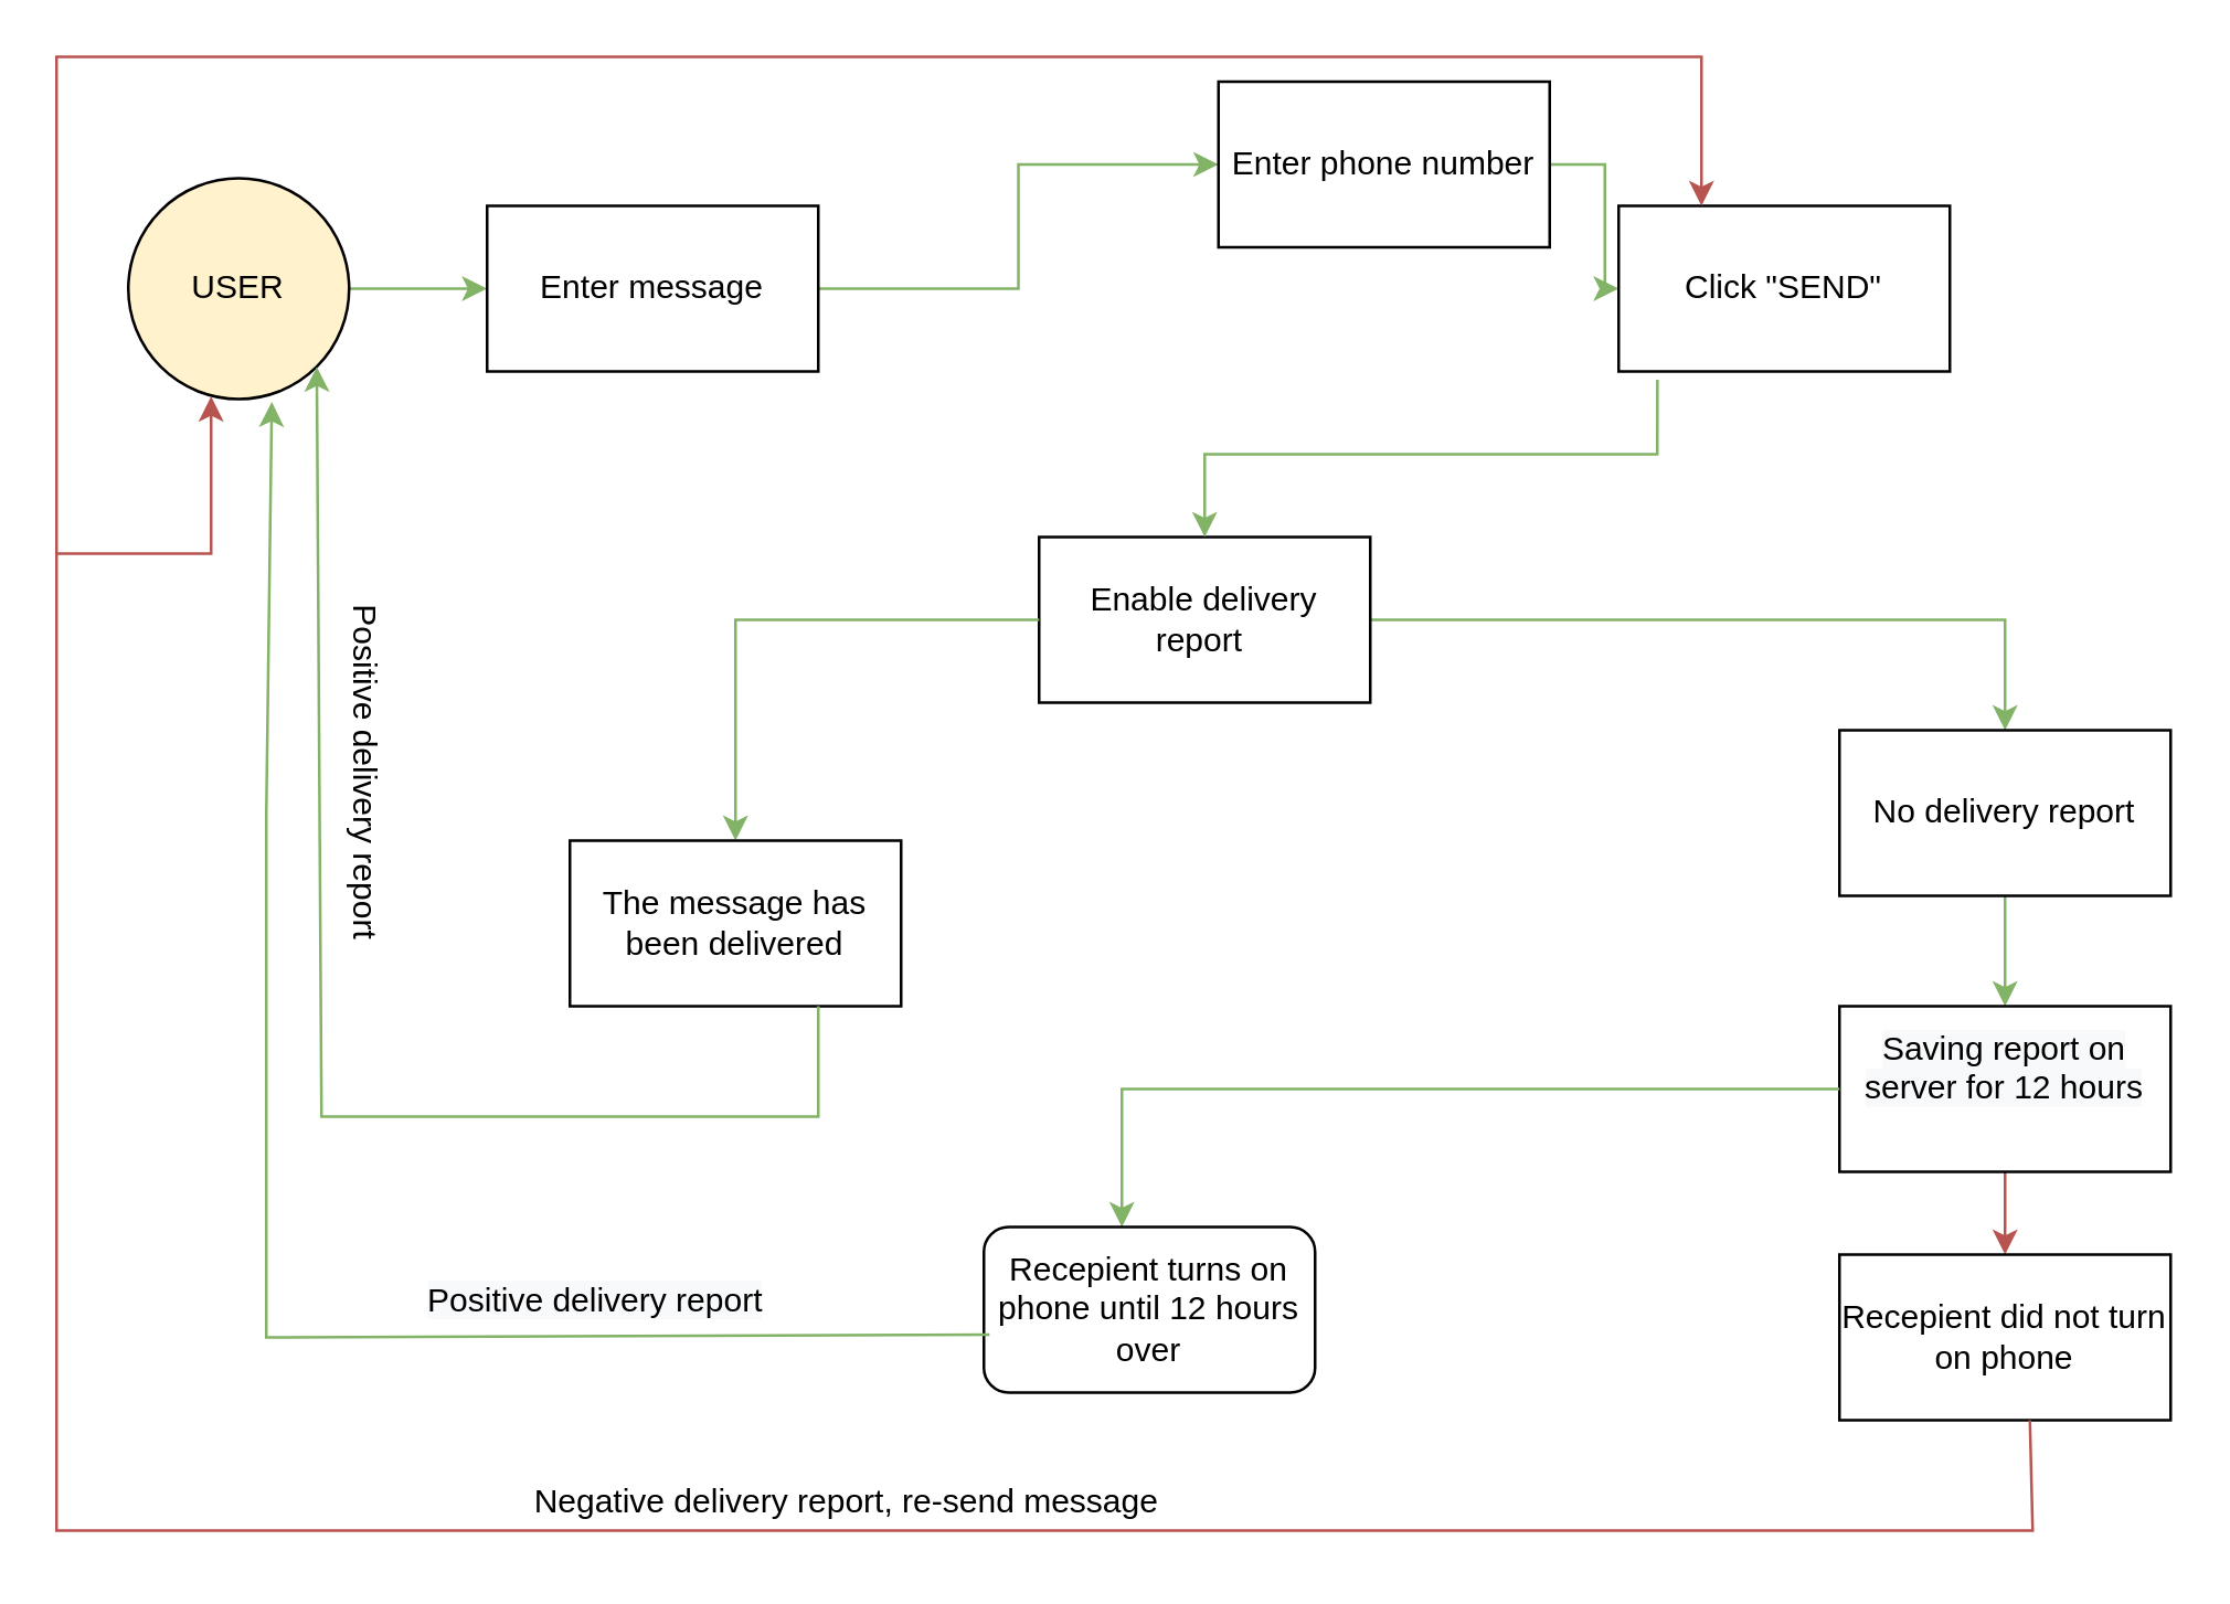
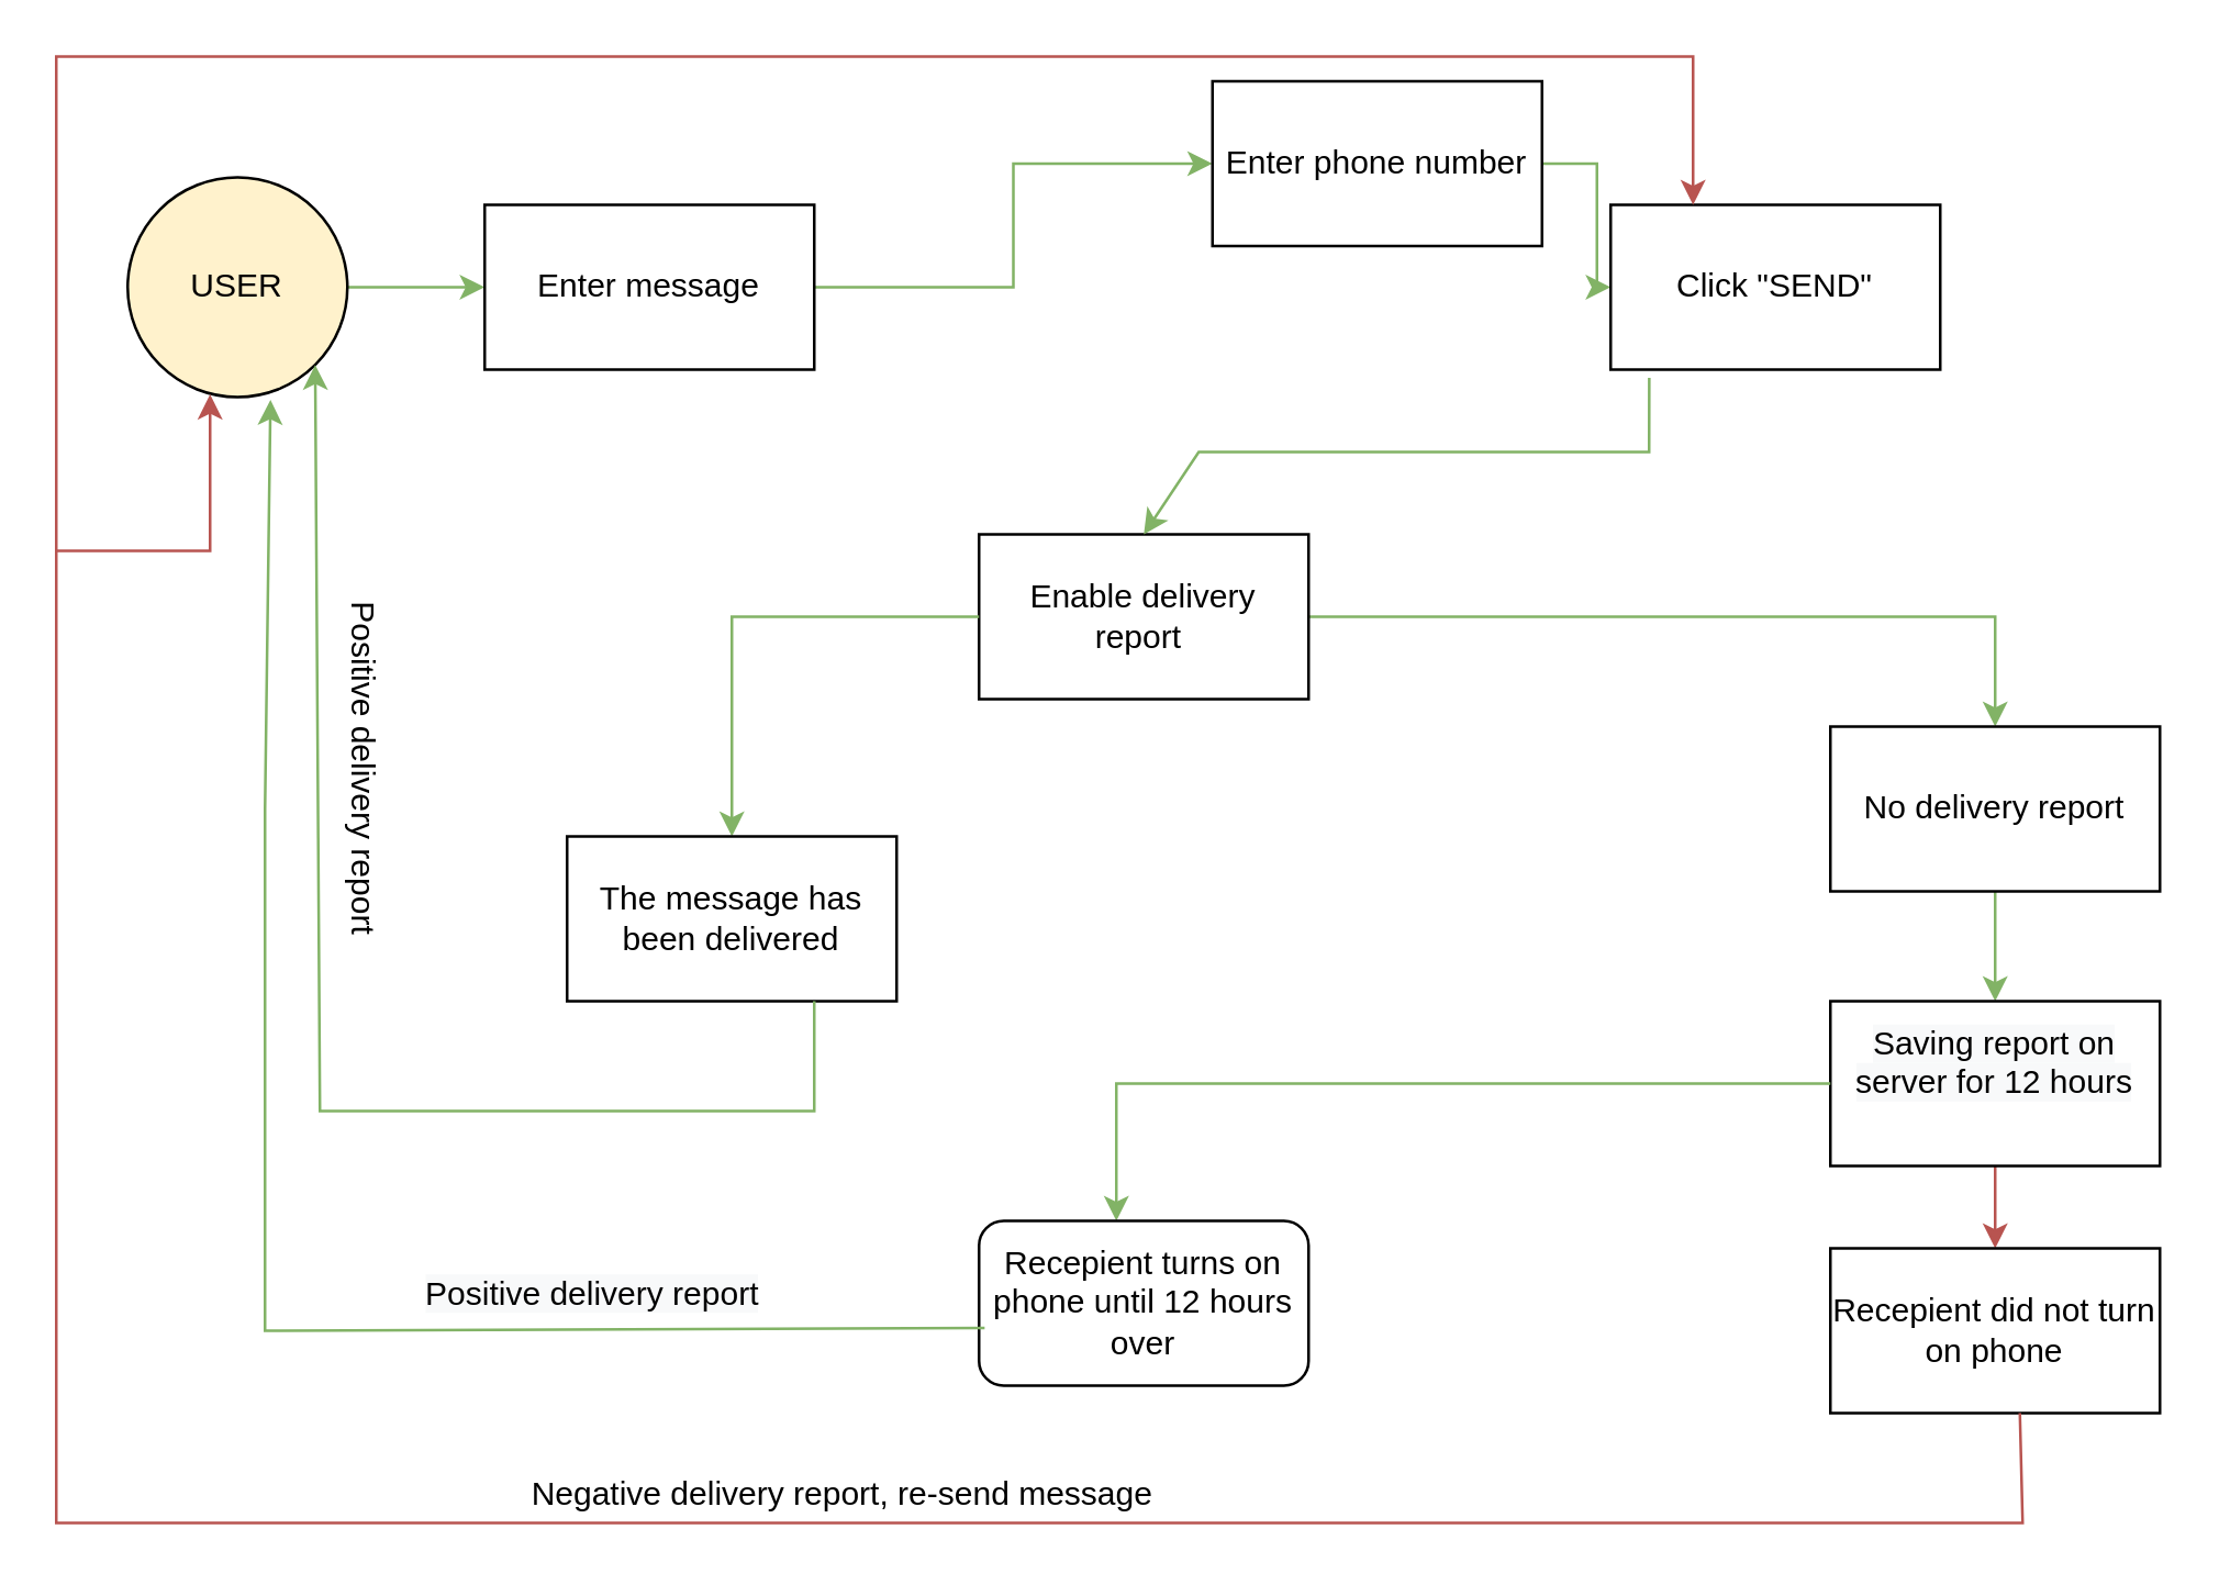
  <mxCell id="0" />
  <mxCell id="1" parent="0" />
  <mxCell id="2" value="" style="edgeStyle=orthogonalEdgeStyle;rounded=0;orthogonalLoop=1;jettySize=auto;html=1;fillColor=#d5e8d4;strokeColor=#82b366;" edge="1" parent="1" source="3" target="5"><mxGeometry relative="1" as="geometry" /></mxCell>
  <mxCell id="3" value="USER" style="ellipse;whiteSpace=wrap;html=1;aspect=fixed;fillColor=#fff2cc;" vertex="1" parent="1"><mxGeometry x="46" y="64" width="80" height="80" as="geometry" /></mxCell>
  <mxCell id="4" value="" style="edgeStyle=orthogonalEdgeStyle;rounded=0;orthogonalLoop=1;jettySize=auto;html=1;fillColor=#d5e8d4;strokeColor=#82b366;" edge="1" parent="1" source="5" target="7"><mxGeometry relative="1" as="geometry" /></mxCell>
  <mxCell id="5" value="Enter message" style="whiteSpace=wrap;html=1;" vertex="1" parent="1"><mxGeometry x="176" y="74" width="120" height="60" as="geometry" /></mxCell>
  <mxCell id="6" value="" style="edgeStyle=orthogonalEdgeStyle;rounded=0;orthogonalLoop=1;jettySize=auto;html=1;fillColor=#d5e8d4;strokeColor=#82b366;" edge="1" parent="1" source="7" target="8"><mxGeometry relative="1" as="geometry" /></mxCell>
  <mxCell id="7" value="Enter phone number" style="whiteSpace=wrap;html=1;" vertex="1" parent="1"><mxGeometry x="441" y="29" width="120" height="60" as="geometry" /></mxCell>
  <mxCell id="8" value="Click &quot;SEND&quot;" style="whiteSpace=wrap;html=1;" vertex="1" parent="1"><mxGeometry x="586" y="74" width="120" height="60" as="geometry" /></mxCell>
  <mxCell id="9" value="" style="edgeStyle=orthogonalEdgeStyle;rounded=0;orthogonalLoop=1;jettySize=auto;html=1;fillColor=#d5e8d4;strokeColor=#82b366;" edge="1" parent="1" source="10" target="14"><mxGeometry relative="1" as="geometry" /></mxCell>
- <mxCell id="10" value="&lt;span style=&quot;&quot;&gt;Enable delivery report&amp;nbsp;&lt;/span&gt;" style="rounded=0;whiteSpace=wrap;html=1;" vertex="1" parent="1"><mxGeometry x="376" y="194" width="120" height="60" as="geometry" /></mxCell>
+ <mxCell id="10" value="&lt;span style=&quot;&quot;&gt;Enable delivery report&amp;nbsp;&lt;/span&gt;" style="rounded=0;whiteSpace=wrap;html=1;" vertex="1" parent="1"><mxGeometry x="356" y="194" width="120" height="60" as="geometry" /></mxCell>
  <mxCell id="11" value="" style="endArrow=classic;html=1;rounded=0;entryX=0.5;entryY=0;entryDx=0;entryDy=0;exitX=0.117;exitY=1.05;exitDx=0;exitDy=0;exitPerimeter=0;fillColor=#d5e8d4;strokeColor=#82b366;" edge="1" parent="1" source="8" target="10"><mxGeometry width="50" height="50" relative="1" as="geometry"><mxPoint x="516" y="194" as="sourcePoint" /><mxPoint x="566" y="144" as="targetPoint" /><Array as="points"><mxPoint x="600" y="164" /><mxPoint x="436" y="164" /></Array></mxGeometry></mxCell>
  <mxCell id="12" value="" style="endArrow=classic;html=1;rounded=0;exitX=0;exitY=0.5;exitDx=0;exitDy=0;entryX=0.5;entryY=0;entryDx=0;entryDy=0;fillColor=#d5e8d4;strokeColor=#82b366;" edge="1" parent="1" source="10" target="15"><mxGeometry width="50" height="50" relative="1" as="geometry"><mxPoint x="456" y="224" as="sourcePoint" /><mxPoint x="196" y="304" as="targetPoint" /><Array as="points"><mxPoint x="266" y="224" /></Array></mxGeometry></mxCell>
  <mxCell id="13" value="" style="edgeStyle=orthogonalEdgeStyle;rounded=0;orthogonalLoop=1;jettySize=auto;html=1;fillColor=#d5e8d4;strokeColor=#82b366;" edge="1" parent="1" source="14" target="17"><mxGeometry relative="1" as="geometry" /></mxCell>
  <mxCell id="14" value="&lt;span style=&quot;&quot;&gt;No delivery report&lt;/span&gt;" style="rounded=0;whiteSpace=wrap;html=1;" vertex="1" parent="1"><mxGeometry x="666" y="264" width="120" height="60" as="geometry" /></mxCell>
  <mxCell id="15" value="The message has been delivered" style="rounded=0;whiteSpace=wrap;html=1;" vertex="1" parent="1"><mxGeometry x="206" y="304" width="120" height="60" as="geometry" /></mxCell>
  <mxCell id="16" value="" style="edgeStyle=orthogonalEdgeStyle;rounded=0;orthogonalLoop=1;jettySize=auto;html=1;fillColor=#f8cecc;strokeColor=#b85450;" edge="1" parent="1" source="17" target="20"><mxGeometry relative="1" as="geometry" /></mxCell>
  <mxCell id="17" value="&#10;&lt;span style=&quot;color: rgb(0, 0, 0); font-family: Helvetica; font-size: 12px; font-style: normal; font-variant-ligatures: normal; font-variant-caps: normal; font-weight: 400; letter-spacing: normal; orphans: 2; text-align: center; text-indent: 0px; text-transform: none; widows: 2; word-spacing: 0px; -webkit-text-stroke-width: 0px; background-color: rgb(248, 249, 250); text-decoration-thickness: initial; text-decoration-style: initial; text-decoration-color: initial; float: none; display: inline !important;&quot;&gt;Saving report on server for 12 hours&lt;/span&gt;&#10;&#10;" style="rounded=0;whiteSpace=wrap;html=1;" vertex="1" parent="1"><mxGeometry x="666" y="364" width="120" height="60" as="geometry" /></mxCell>
  <mxCell id="18" value="" style="endArrow=classic;html=1;rounded=0;exitX=0;exitY=0.5;exitDx=0;exitDy=0;fillColor=#d5e8d4;strokeColor=#82b366;" edge="1" parent="1" source="17"><mxGeometry width="50" height="50" relative="1" as="geometry"><mxPoint x="526" y="394" as="sourcePoint" /><mxPoint x="406" y="444" as="targetPoint" /><Array as="points"><mxPoint x="406" y="394" /></Array></mxGeometry></mxCell>
  <mxCell id="19" value="&lt;span style=&quot;&quot;&gt;Recepient turns on phone until 12 hours over&lt;/span&gt;" style="rounded=1;whiteSpace=wrap;html=1;" vertex="1" parent="1"><mxGeometry x="356" y="444" width="120" height="60" as="geometry" /></mxCell>
  <mxCell id="20" value="&lt;font style=&quot;font-size: 12px;&quot;&gt;Recepient did not turn on phone&lt;/font&gt;" style="rounded=0;whiteSpace=wrap;html=1;" vertex="1" parent="1"><mxGeometry x="666" y="454" width="120" height="60" as="geometry" /></mxCell>
  <mxCell id="21" value="" style="endArrow=classic;html=1;rounded=0;fontSize=10;entryX=1;entryY=1;entryDx=0;entryDy=0;exitX=0.5;exitY=1;exitDx=0;exitDy=0;fillColor=#d5e8d4;strokeColor=#82b366;" edge="1" parent="1" target="3"><mxGeometry width="50" height="50" relative="1" as="geometry"><mxPoint x="296" y="364" as="sourcePoint" /><mxPoint x="116" y="144" as="targetPoint" /><Array as="points"><mxPoint x="296" y="404" /><mxPoint x="116" y="404" /></Array></mxGeometry></mxCell>
  <mxCell id="22" value="&lt;span style=&quot;font-size: 12px;&quot;&gt;Positive delivery report&lt;/span&gt;" style="text;html=1;align=center;verticalAlign=middle;resizable=0;points=[];autosize=1;strokeColor=none;fillColor=none;fontSize=10;rotation=90;" vertex="1" parent="1"><mxGeometry x="62" y="264" width="140" height="30" as="geometry" /></mxCell>
  <mxCell id="23" value="" style="endArrow=classic;html=1;rounded=0;fontSize=10;exitX=0.017;exitY=0.65;exitDx=0;exitDy=0;exitPerimeter=0;entryX=0.65;entryY=1.013;entryDx=0;entryDy=0;entryPerimeter=0;fillColor=#d5e8d4;strokeColor=#82b366;" edge="1" parent="1" source="19" target="3"><mxGeometry width="50" height="50" relative="1" as="geometry"><mxPoint x="266" y="494" as="sourcePoint" /><mxPoint x="316" y="444" as="targetPoint" /><Array as="points"><mxPoint x="96" y="484" /><mxPoint x="96" y="294" /></Array></mxGeometry></mxCell>
  <mxCell id="24" value="&lt;span style=&quot;font-size: 12px; background-color: rgb(248, 249, 250);&quot;&gt;Positive delivery report&lt;/span&gt;" style="edgeLabel;html=1;align=center;verticalAlign=middle;resizable=0;points=[];fontSize=10;" connectable="0" vertex="1" parent="23"><mxGeometry x="-0.296" y="-3" relative="1" as="geometry"><mxPoint x="68" y="-10" as="offset" /></mxGeometry></mxCell>
  <mxCell id="25" value="" style="endArrow=classic;html=1;rounded=0;fontSize=12;exitX=0.575;exitY=1;exitDx=0;exitDy=0;exitPerimeter=0;entryX=0.25;entryY=0;entryDx=0;entryDy=0;fillColor=#f8cecc;strokeColor=#b85450;" edge="1" parent="1" source="20" target="8"><mxGeometry width="50" height="50" relative="1" as="geometry"><mxPoint x="666" y="584" as="sourcePoint" /><mxPoint x="30" y="10" as="targetPoint" /><Array as="points"><mxPoint x="736" y="554" /><mxPoint x="20" y="554" /><mxPoint x="20" y="110" /><mxPoint x="20" y="20" /><mxPoint x="616" y="20" /></Array></mxGeometry></mxCell>
  <mxCell id="26" value="Negative delivery report, re-send message" style="text;html=1;align=center;verticalAlign=middle;resizable=0;points=[];autosize=1;strokeColor=none;fillColor=none;fontSize=12;" vertex="1" parent="1"><mxGeometry x="181" y="529" width="250" height="30" as="geometry" /></mxCell>
  <mxCell id="27" value="" style="endArrow=classic;html=1;rounded=0;fontSize=12;entryX=0.375;entryY=0.988;entryDx=0;entryDy=0;entryPerimeter=0;fillColor=#f8cecc;strokeColor=#b85450;" edge="1" parent="1" target="3"><mxGeometry width="50" height="50" relative="1" as="geometry"><mxPoint x="20" y="200" as="sourcePoint" /><mxPoint x="70" y="200" as="targetPoint" /><Array as="points"><mxPoint x="76" y="200" /></Array></mxGeometry></mxCell>
